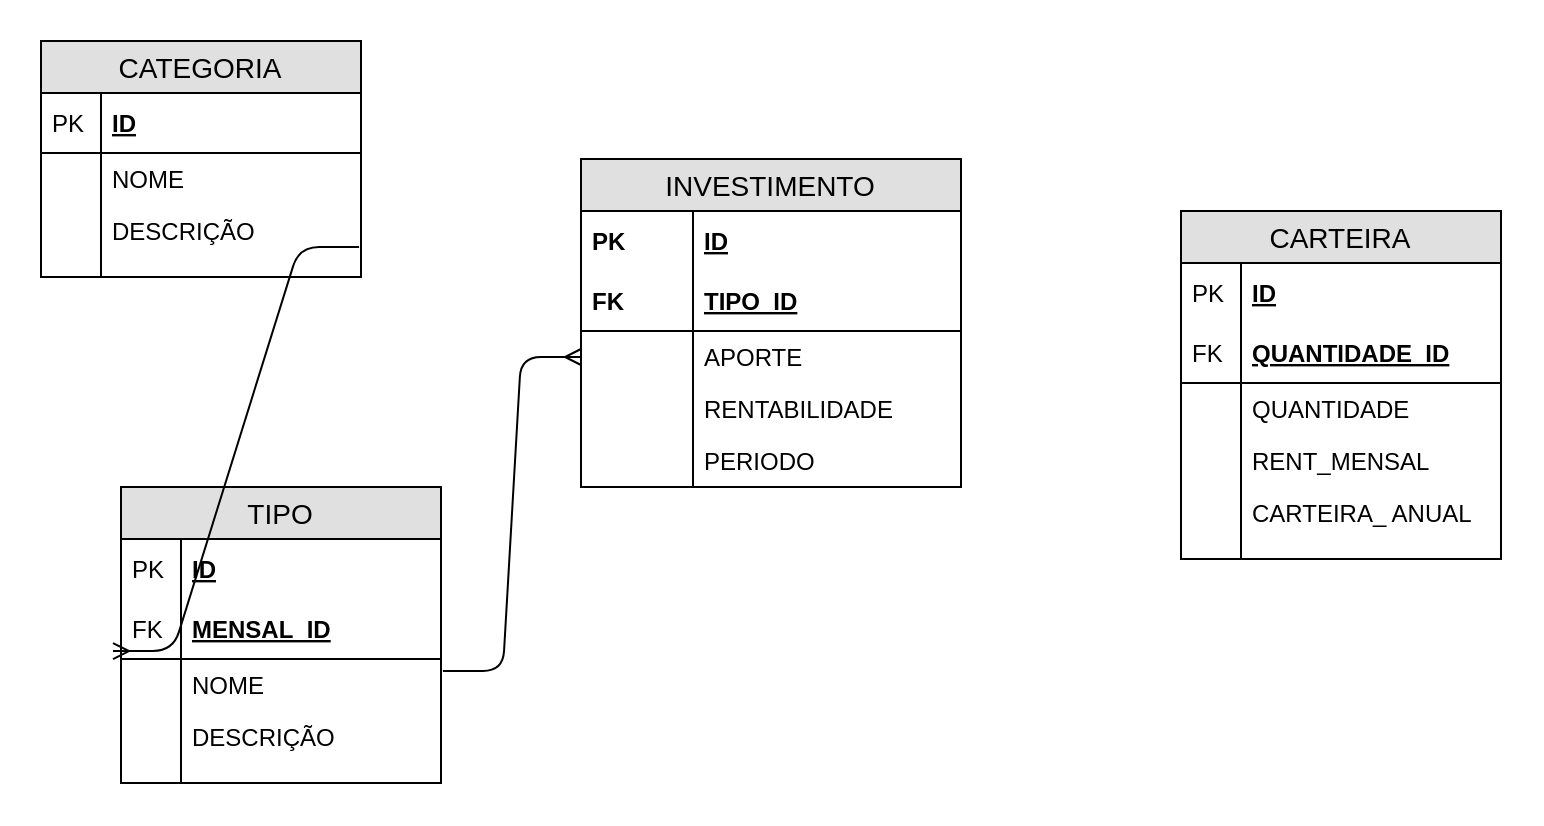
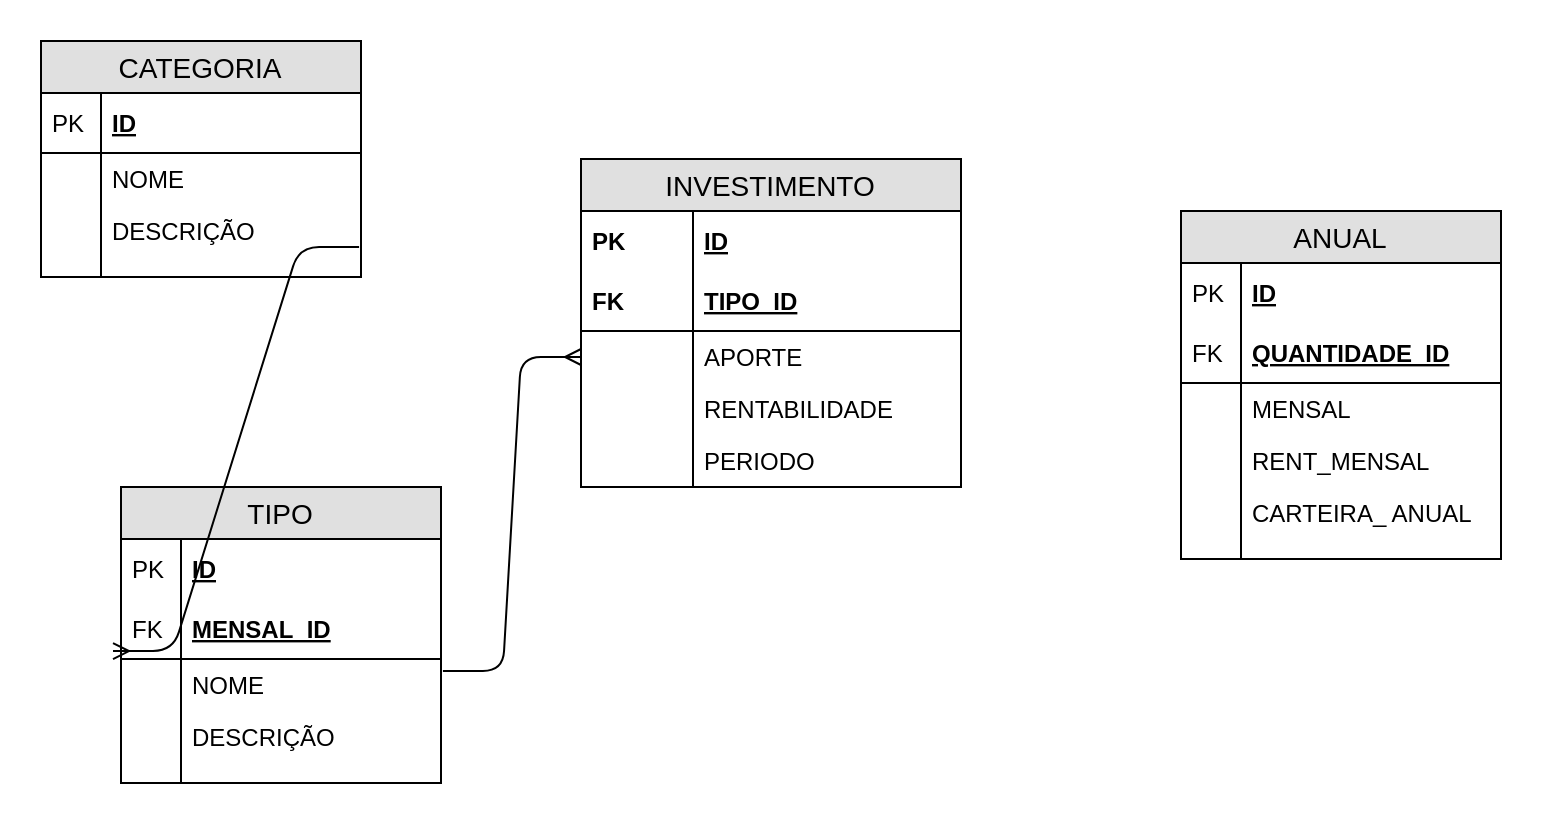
  <mxCell id="0" />
  <mxCell id="1" parent="0" />
  <mxCell id="2" value="CATEGORIA" style="swimlane;fontStyle=0;childLayout=stackLayout;horizontal=1;startSize=26;fillColor=#e0e0e0;horizontalStack=0;resizeParent=1;resizeParentMax=0;resizeLast=0;collapsible=1;marginBottom=0;swimlaneFillColor=#ffffff;align=center;fontSize=14;" vertex="1" parent="1"><mxGeometry x="20" y="20" width="160" height="118" as="geometry" /></mxCell>
  <mxCell id="3" value="ID" style="shape=partialRectangle;top=0;left=0;right=0;bottom=1;align=left;verticalAlign=middle;fillColor=none;spacingLeft=34;spacingRight=4;overflow=hidden;rotatable=0;points=[[0,0.5],[1,0.5]];portConstraint=eastwest;dropTarget=0;fontStyle=5;fontSize=12;" vertex="1" parent="2"><mxGeometry y="26" width="160" height="30" as="geometry" /></mxCell>
  <mxCell id="4" value="PK" style="shape=partialRectangle;top=0;left=0;bottom=0;fillColor=none;align=left;verticalAlign=middle;spacingLeft=4;spacingRight=4;overflow=hidden;rotatable=0;points=[];portConstraint=eastwest;part=1;fontSize=12;" vertex="1" connectable="0" parent="3"><mxGeometry width="30" height="30" as="geometry" /></mxCell>
  <mxCell id="5" value="NOME" style="shape=partialRectangle;top=0;left=0;right=0;bottom=0;align=left;verticalAlign=top;fillColor=none;spacingLeft=34;spacingRight=4;overflow=hidden;rotatable=0;points=[[0,0.5],[1,0.5]];portConstraint=eastwest;dropTarget=0;fontSize=12;" vertex="1" parent="2"><mxGeometry y="56" width="160" height="26" as="geometry" /></mxCell>
  <mxCell id="6" value="" style="shape=partialRectangle;top=0;left=0;bottom=0;fillColor=none;align=left;verticalAlign=top;spacingLeft=4;spacingRight=4;overflow=hidden;rotatable=0;points=[];portConstraint=eastwest;part=1;fontSize=12;" vertex="1" connectable="0" parent="5"><mxGeometry width="30" height="26" as="geometry" /></mxCell>
  <mxCell id="7" value="DESCRIÇÃO" style="shape=partialRectangle;top=0;left=0;right=0;bottom=0;align=left;verticalAlign=top;fillColor=none;spacingLeft=34;spacingRight=4;overflow=hidden;rotatable=0;points=[[0,0.5],[1,0.5]];portConstraint=eastwest;dropTarget=0;fontSize=12;" vertex="1" parent="2"><mxGeometry y="82" width="160" height="26" as="geometry" /></mxCell>
  <mxCell id="8" value="" style="shape=partialRectangle;top=0;left=0;bottom=0;fillColor=none;align=left;verticalAlign=top;spacingLeft=4;spacingRight=4;overflow=hidden;rotatable=0;points=[];portConstraint=eastwest;part=1;fontSize=12;" vertex="1" connectable="0" parent="7"><mxGeometry width="30" height="26" as="geometry" /></mxCell>
  <mxCell id="9" value="" style="shape=partialRectangle;top=0;left=0;right=0;bottom=0;align=left;verticalAlign=top;fillColor=none;spacingLeft=34;spacingRight=4;overflow=hidden;rotatable=0;points=[[0,0.5],[1,0.5]];portConstraint=eastwest;dropTarget=0;fontSize=12;" vertex="1" parent="2"><mxGeometry y="108" width="160" height="10" as="geometry" /></mxCell>
  <mxCell id="10" value="" style="shape=partialRectangle;top=0;left=0;bottom=0;fillColor=none;align=left;verticalAlign=top;spacingLeft=4;spacingRight=4;overflow=hidden;rotatable=0;points=[];portConstraint=eastwest;part=1;fontSize=12;" vertex="1" connectable="0" parent="9"><mxGeometry width="30" height="10" as="geometry" /></mxCell>
  <mxCell id="11" value="TIPO" style="swimlane;fontStyle=0;childLayout=stackLayout;horizontal=1;startSize=26;fillColor=#e0e0e0;horizontalStack=0;resizeParent=1;resizeParentMax=0;resizeLast=0;collapsible=1;marginBottom=0;swimlaneFillColor=#ffffff;align=center;fontSize=14;" vertex="1" parent="1"><mxGeometry x="60" y="243" width="160" height="148" as="geometry" /></mxCell>
  <mxCell id="12" value="ID" style="shape=partialRectangle;top=0;left=0;right=0;bottom=1;align=left;verticalAlign=middle;fillColor=none;spacingLeft=34;spacingRight=4;overflow=hidden;rotatable=0;points=[[0,0.5],[1,0.5]];portConstraint=eastwest;dropTarget=0;fontStyle=5;fontSize=12;strokeColor=none;" vertex="1" parent="11"><mxGeometry y="26" width="160" height="30" as="geometry" /></mxCell>
  <mxCell id="13" value="PK" style="shape=partialRectangle;top=0;left=0;bottom=0;fillColor=none;align=left;verticalAlign=middle;spacingLeft=4;spacingRight=4;overflow=hidden;rotatable=0;points=[];portConstraint=eastwest;part=1;fontSize=12;" vertex="1" connectable="0" parent="12"><mxGeometry width="30" height="30" as="geometry" /></mxCell>
  <mxCell id="14" value="MENSAL_ID" style="shape=partialRectangle;top=0;left=0;right=0;bottom=1;align=left;verticalAlign=middle;fillColor=none;spacingLeft=34;spacingRight=4;overflow=hidden;rotatable=0;points=[[0,0.5],[1,0.5]];portConstraint=eastwest;dropTarget=0;fontStyle=5;fontSize=12;" vertex="1" parent="11"><mxGeometry y="56" width="160" height="30" as="geometry" /></mxCell>
  <mxCell id="15" value="FK" style="shape=partialRectangle;top=0;left=0;bottom=0;fillColor=none;align=left;verticalAlign=middle;spacingLeft=4;spacingRight=4;overflow=hidden;rotatable=0;points=[];portConstraint=eastwest;part=1;fontSize=12;" vertex="1" connectable="0" parent="14"><mxGeometry width="30" height="30" as="geometry" /></mxCell>
  <mxCell id="16" value="NOME" style="shape=partialRectangle;top=0;left=0;right=0;bottom=0;align=left;verticalAlign=top;fillColor=none;spacingLeft=34;spacingRight=4;overflow=hidden;rotatable=0;points=[[0,0.5],[1,0.5]];portConstraint=eastwest;dropTarget=0;fontSize=12;" vertex="1" parent="11"><mxGeometry y="86" width="160" height="26" as="geometry" /></mxCell>
  <mxCell id="17" value="" style="shape=partialRectangle;top=0;left=0;bottom=0;fillColor=none;align=left;verticalAlign=top;spacingLeft=4;spacingRight=4;overflow=hidden;rotatable=0;points=[];portConstraint=eastwest;part=1;fontSize=12;" vertex="1" connectable="0" parent="16"><mxGeometry width="30" height="26" as="geometry" /></mxCell>
  <mxCell id="18" value="DESCRIÇÃO" style="shape=partialRectangle;top=0;left=0;right=0;bottom=0;align=left;verticalAlign=top;fillColor=none;spacingLeft=34;spacingRight=4;overflow=hidden;rotatable=0;points=[[0,0.5],[1,0.5]];portConstraint=eastwest;dropTarget=0;fontSize=12;" vertex="1" parent="11"><mxGeometry y="112" width="160" height="26" as="geometry" /></mxCell>
  <mxCell id="19" value="" style="shape=partialRectangle;top=0;left=0;bottom=0;fillColor=none;align=left;verticalAlign=top;spacingLeft=4;spacingRight=4;overflow=hidden;rotatable=0;points=[];portConstraint=eastwest;part=1;fontSize=12;" vertex="1" connectable="0" parent="18"><mxGeometry width="30" height="26" as="geometry" /></mxCell>
  <mxCell id="20" value="" style="shape=partialRectangle;top=0;left=0;right=0;bottom=0;align=left;verticalAlign=top;fillColor=none;spacingLeft=34;spacingRight=4;overflow=hidden;rotatable=0;points=[[0,0.5],[1,0.5]];portConstraint=eastwest;dropTarget=0;fontSize=12;" vertex="1" parent="11"><mxGeometry y="138" width="160" height="10" as="geometry" /></mxCell>
  <mxCell id="21" value="" style="shape=partialRectangle;top=0;left=0;bottom=0;fillColor=none;align=left;verticalAlign=top;spacingLeft=4;spacingRight=4;overflow=hidden;rotatable=0;points=[];portConstraint=eastwest;part=1;fontSize=12;" vertex="1" connectable="0" parent="20"><mxGeometry width="30" height="10" as="geometry" /></mxCell>
- <mxCell id="22" value="CARTEIRA" style="swimlane;fontStyle=0;childLayout=stackLayout;horizontal=1;startSize=26;fillColor=#e0e0e0;horizontalStack=0;resizeParent=1;resizeParentMax=0;resizeLast=0;collapsible=1;marginBottom=0;swimlaneFillColor=#ffffff;align=center;fontSize=14;" vertex="1" parent="1"><mxGeometry x="590" y="105" width="160" height="174" as="geometry" /></mxCell>
+ <mxCell id="22" value="ANUAL" style="swimlane;fontStyle=0;childLayout=stackLayout;horizontal=1;startSize=26;fillColor=#e0e0e0;horizontalStack=0;resizeParent=1;resizeParentMax=0;resizeLast=0;collapsible=1;marginBottom=0;swimlaneFillColor=#ffffff;align=center;fontSize=14;" vertex="1" parent="1"><mxGeometry x="590" y="105" width="160" height="174" as="geometry" /></mxCell>
  <mxCell id="23" value="ID" style="shape=partialRectangle;top=0;left=0;right=0;bottom=1;align=left;verticalAlign=middle;fillColor=none;spacingLeft=34;spacingRight=4;overflow=hidden;rotatable=0;points=[[0,0.5],[1,0.5]];portConstraint=eastwest;dropTarget=0;fontStyle=5;fontSize=12;strokeColor=none;" vertex="1" parent="22"><mxGeometry y="26" width="160" height="30" as="geometry" /></mxCell>
  <mxCell id="24" value="PK" style="shape=partialRectangle;top=0;left=0;bottom=0;fillColor=none;align=left;verticalAlign=middle;spacingLeft=4;spacingRight=4;overflow=hidden;rotatable=0;points=[];portConstraint=eastwest;part=1;fontSize=12;" vertex="1" connectable="0" parent="23"><mxGeometry width="30" height="30" as="geometry" /></mxCell>
  <mxCell id="25" value="QUANTIDADE_ID" style="shape=partialRectangle;top=0;left=0;right=0;bottom=1;align=left;verticalAlign=middle;fillColor=none;spacingLeft=34;spacingRight=4;overflow=hidden;rotatable=0;points=[[0,0.5],[1,0.5]];portConstraint=eastwest;dropTarget=0;fontStyle=5;fontSize=12;" vertex="1" parent="22"><mxGeometry y="56" width="160" height="30" as="geometry" /></mxCell>
  <mxCell id="26" value="FK" style="shape=partialRectangle;top=0;left=0;bottom=0;fillColor=none;align=left;verticalAlign=middle;spacingLeft=4;spacingRight=4;overflow=hidden;rotatable=0;points=[];portConstraint=eastwest;part=1;fontSize=12;" vertex="1" connectable="0" parent="25"><mxGeometry width="30" height="30" as="geometry" /></mxCell>
- <mxCell id="27" value="QUANTIDADE" style="shape=partialRectangle;top=0;left=0;right=0;bottom=0;align=left;verticalAlign=top;fillColor=none;spacingLeft=34;spacingRight=4;overflow=hidden;rotatable=0;points=[[0,0.5],[1,0.5]];portConstraint=eastwest;dropTarget=0;fontSize=12;" vertex="1" parent="22"><mxGeometry y="86" width="160" height="26" as="geometry" /></mxCell>
+ <mxCell id="27" value="MENSAL" style="shape=partialRectangle;top=0;left=0;right=0;bottom=0;align=left;verticalAlign=top;fillColor=none;spacingLeft=34;spacingRight=4;overflow=hidden;rotatable=0;points=[[0,0.5],[1,0.5]];portConstraint=eastwest;dropTarget=0;fontSize=12;" vertex="1" parent="22"><mxGeometry y="86" width="160" height="26" as="geometry" /></mxCell>
  <mxCell id="28" value="" style="shape=partialRectangle;top=0;left=0;bottom=0;fillColor=none;align=left;verticalAlign=top;spacingLeft=4;spacingRight=4;overflow=hidden;rotatable=0;points=[];portConstraint=eastwest;part=1;fontSize=12;" vertex="1" connectable="0" parent="27"><mxGeometry width="30" height="26" as="geometry" /></mxCell>
  <mxCell id="29" value="RENT_MENSAL" style="shape=partialRectangle;top=0;left=0;right=0;bottom=0;align=left;verticalAlign=top;fillColor=none;spacingLeft=34;spacingRight=4;overflow=hidden;rotatable=0;points=[[0,0.5],[1,0.5]];portConstraint=eastwest;dropTarget=0;fontSize=12;" vertex="1" parent="22"><mxGeometry y="112" width="160" height="26" as="geometry" /></mxCell>
  <mxCell id="30" value="" style="shape=partialRectangle;top=0;left=0;bottom=0;fillColor=none;align=left;verticalAlign=top;spacingLeft=4;spacingRight=4;overflow=hidden;rotatable=0;points=[];portConstraint=eastwest;part=1;fontSize=12;" vertex="1" connectable="0" parent="29"><mxGeometry width="30" height="26" as="geometry" /></mxCell>
  <mxCell id="31" value="CARTEIRA_ ANUAL" style="shape=partialRectangle;top=0;left=0;right=0;bottom=0;align=left;verticalAlign=top;fillColor=none;spacingLeft=34;spacingRight=4;overflow=hidden;rotatable=0;points=[[0,0.5],[1,0.5]];portConstraint=eastwest;dropTarget=0;fontSize=12;" vertex="1" parent="22"><mxGeometry y="138" width="160" height="26" as="geometry" /></mxCell>
  <mxCell id="32" value="" style="shape=partialRectangle;top=0;left=0;bottom=0;fillColor=none;align=left;verticalAlign=top;spacingLeft=4;spacingRight=4;overflow=hidden;rotatable=0;points=[];portConstraint=eastwest;part=1;fontSize=12;" vertex="1" connectable="0" parent="31"><mxGeometry width="30" height="26" as="geometry" /></mxCell>
  <mxCell id="33" value="" style="shape=partialRectangle;top=0;left=0;right=0;bottom=0;align=left;verticalAlign=top;fillColor=none;spacingLeft=34;spacingRight=4;overflow=hidden;rotatable=0;points=[[0,0.5],[1,0.5]];portConstraint=eastwest;dropTarget=0;fontSize=12;" vertex="1" parent="22"><mxGeometry y="164" width="160" height="10" as="geometry" /></mxCell>
  <mxCell id="34" value="" style="shape=partialRectangle;top=0;left=0;bottom=0;fillColor=none;align=left;verticalAlign=top;spacingLeft=4;spacingRight=4;overflow=hidden;rotatable=0;points=[];portConstraint=eastwest;part=1;fontSize=12;" vertex="1" connectable="0" parent="33"><mxGeometry width="30" height="10" as="geometry" /></mxCell>
  <mxCell id="35" value="INVESTIMENTO" style="swimlane;fontStyle=0;childLayout=stackLayout;horizontal=1;startSize=26;fillColor=#e0e0e0;horizontalStack=0;resizeParent=1;resizeParentMax=0;resizeLast=0;collapsible=1;marginBottom=0;swimlaneFillColor=#ffffff;align=center;fontSize=14;" vertex="1" parent="1"><mxGeometry x="290" y="79" width="190" height="164" as="geometry" /></mxCell>
  <mxCell id="36" value="ID" style="shape=partialRectangle;top=0;left=0;right=0;bottom=0;align=left;verticalAlign=middle;fillColor=none;spacingLeft=60;spacingRight=4;overflow=hidden;rotatable=0;points=[[0,0.5],[1,0.5]];portConstraint=eastwest;dropTarget=0;fontStyle=5;fontSize=12;" vertex="1" parent="35"><mxGeometry y="26" width="190" height="30" as="geometry" /></mxCell>
  <mxCell id="37" value="PK" style="shape=partialRectangle;fontStyle=1;top=0;left=0;bottom=0;fillColor=none;align=left;verticalAlign=middle;spacingLeft=4;spacingRight=4;overflow=hidden;rotatable=0;points=[];portConstraint=eastwest;part=1;fontSize=12;" vertex="1" connectable="0" parent="36"><mxGeometry width="56" height="30" as="geometry" /></mxCell>
  <mxCell id="38" value="TIPO_ID" style="shape=partialRectangle;top=0;left=0;right=0;bottom=1;align=left;verticalAlign=middle;fillColor=none;spacingLeft=60;spacingRight=4;overflow=hidden;rotatable=0;points=[[0,0.5],[1,0.5]];portConstraint=eastwest;dropTarget=0;fontStyle=5;fontSize=12;strokeColor=#000000;" vertex="1" parent="35"><mxGeometry y="56" width="190" height="30" as="geometry" /></mxCell>
  <mxCell id="39" value="FK" style="shape=partialRectangle;fontStyle=1;top=0;left=0;bottom=0;fillColor=none;align=left;verticalAlign=middle;spacingLeft=4;spacingRight=4;overflow=hidden;rotatable=0;points=[];portConstraint=eastwest;part=1;fontSize=12;" vertex="1" connectable="0" parent="38"><mxGeometry width="56" height="30" as="geometry" /></mxCell>
  <mxCell id="40" value="APORTE" style="shape=partialRectangle;top=0;left=0;right=0;bottom=0;align=left;verticalAlign=top;fillColor=none;spacingLeft=60;spacingRight=4;overflow=hidden;rotatable=0;points=[[0,0.5],[1,0.5]];portConstraint=eastwest;dropTarget=0;fontSize=12;" vertex="1" parent="35"><mxGeometry y="86" width="190" height="26" as="geometry" /></mxCell>
  <mxCell id="41" value="" style="shape=partialRectangle;top=0;left=0;bottom=0;fillColor=none;align=left;verticalAlign=top;spacingLeft=4;spacingRight=4;overflow=hidden;rotatable=0;points=[];portConstraint=eastwest;part=1;fontSize=12;" vertex="1" connectable="0" parent="40"><mxGeometry width="56" height="26" as="geometry" /></mxCell>
  <mxCell id="42" value="RENTABILIDADE" style="shape=partialRectangle;top=0;left=0;right=0;bottom=0;align=left;verticalAlign=top;fillColor=none;spacingLeft=60;spacingRight=4;overflow=hidden;rotatable=0;points=[[0,0.5],[1,0.5]];portConstraint=eastwest;dropTarget=0;fontSize=12;" vertex="1" parent="35"><mxGeometry y="112" width="190" height="26" as="geometry" /></mxCell>
  <mxCell id="43" value="" style="shape=partialRectangle;top=0;left=0;bottom=0;fillColor=none;align=left;verticalAlign=top;spacingLeft=4;spacingRight=4;overflow=hidden;rotatable=0;points=[];portConstraint=eastwest;part=1;fontSize=12;" vertex="1" connectable="0" parent="42"><mxGeometry width="56" height="26" as="geometry" /></mxCell>
  <mxCell id="44" value="PERIODO" style="shape=partialRectangle;top=0;left=0;right=0;bottom=0;align=left;verticalAlign=top;fillColor=none;spacingLeft=60;spacingRight=4;overflow=hidden;rotatable=0;points=[[0,0.5],[1,0.5]];portConstraint=eastwest;dropTarget=0;fontSize=12;" vertex="1" parent="35"><mxGeometry y="138" width="190" height="26" as="geometry" /></mxCell>
  <mxCell id="45" value="" style="shape=partialRectangle;top=0;left=0;bottom=0;fillColor=none;align=left;verticalAlign=top;spacingLeft=4;spacingRight=4;overflow=hidden;rotatable=0;points=[];portConstraint=eastwest;part=1;fontSize=12;" vertex="1" connectable="0" parent="44"><mxGeometry width="56" height="26" as="geometry" /></mxCell>
  <mxCell id="46" value="" style="edgeStyle=entityRelationEdgeStyle;fontSize=12;html=1;endArrow=ERmany;entryX=0;entryY=0.5;entryDx=0;entryDy=0;exitX=1.006;exitY=0.231;exitDx=0;exitDy=0;exitPerimeter=0;" edge="1" parent="1" source="16" target="40"><mxGeometry width="100" height="100" relative="1" as="geometry"><mxPoint x="150" y="299" as="sourcePoint" /><mxPoint x="250" y="199" as="targetPoint" /></mxGeometry></mxCell>
  <mxCell id="47" value="" style="edgeStyle=entityRelationEdgeStyle;fontSize=12;html=1;endArrow=ERmany;entryX=-0.025;entryY=0.867;entryDx=0;entryDy=0;entryPerimeter=0;exitX=0.994;exitY=-0.5;exitDx=0;exitDy=0;exitPerimeter=0;" edge="1" parent="1" source="9" target="14"><mxGeometry width="100" height="100" relative="1" as="geometry"><mxPoint x="100" y="135" as="sourcePoint" /><mxPoint x="90" y="190" as="targetPoint" /></mxGeometry></mxCell>
